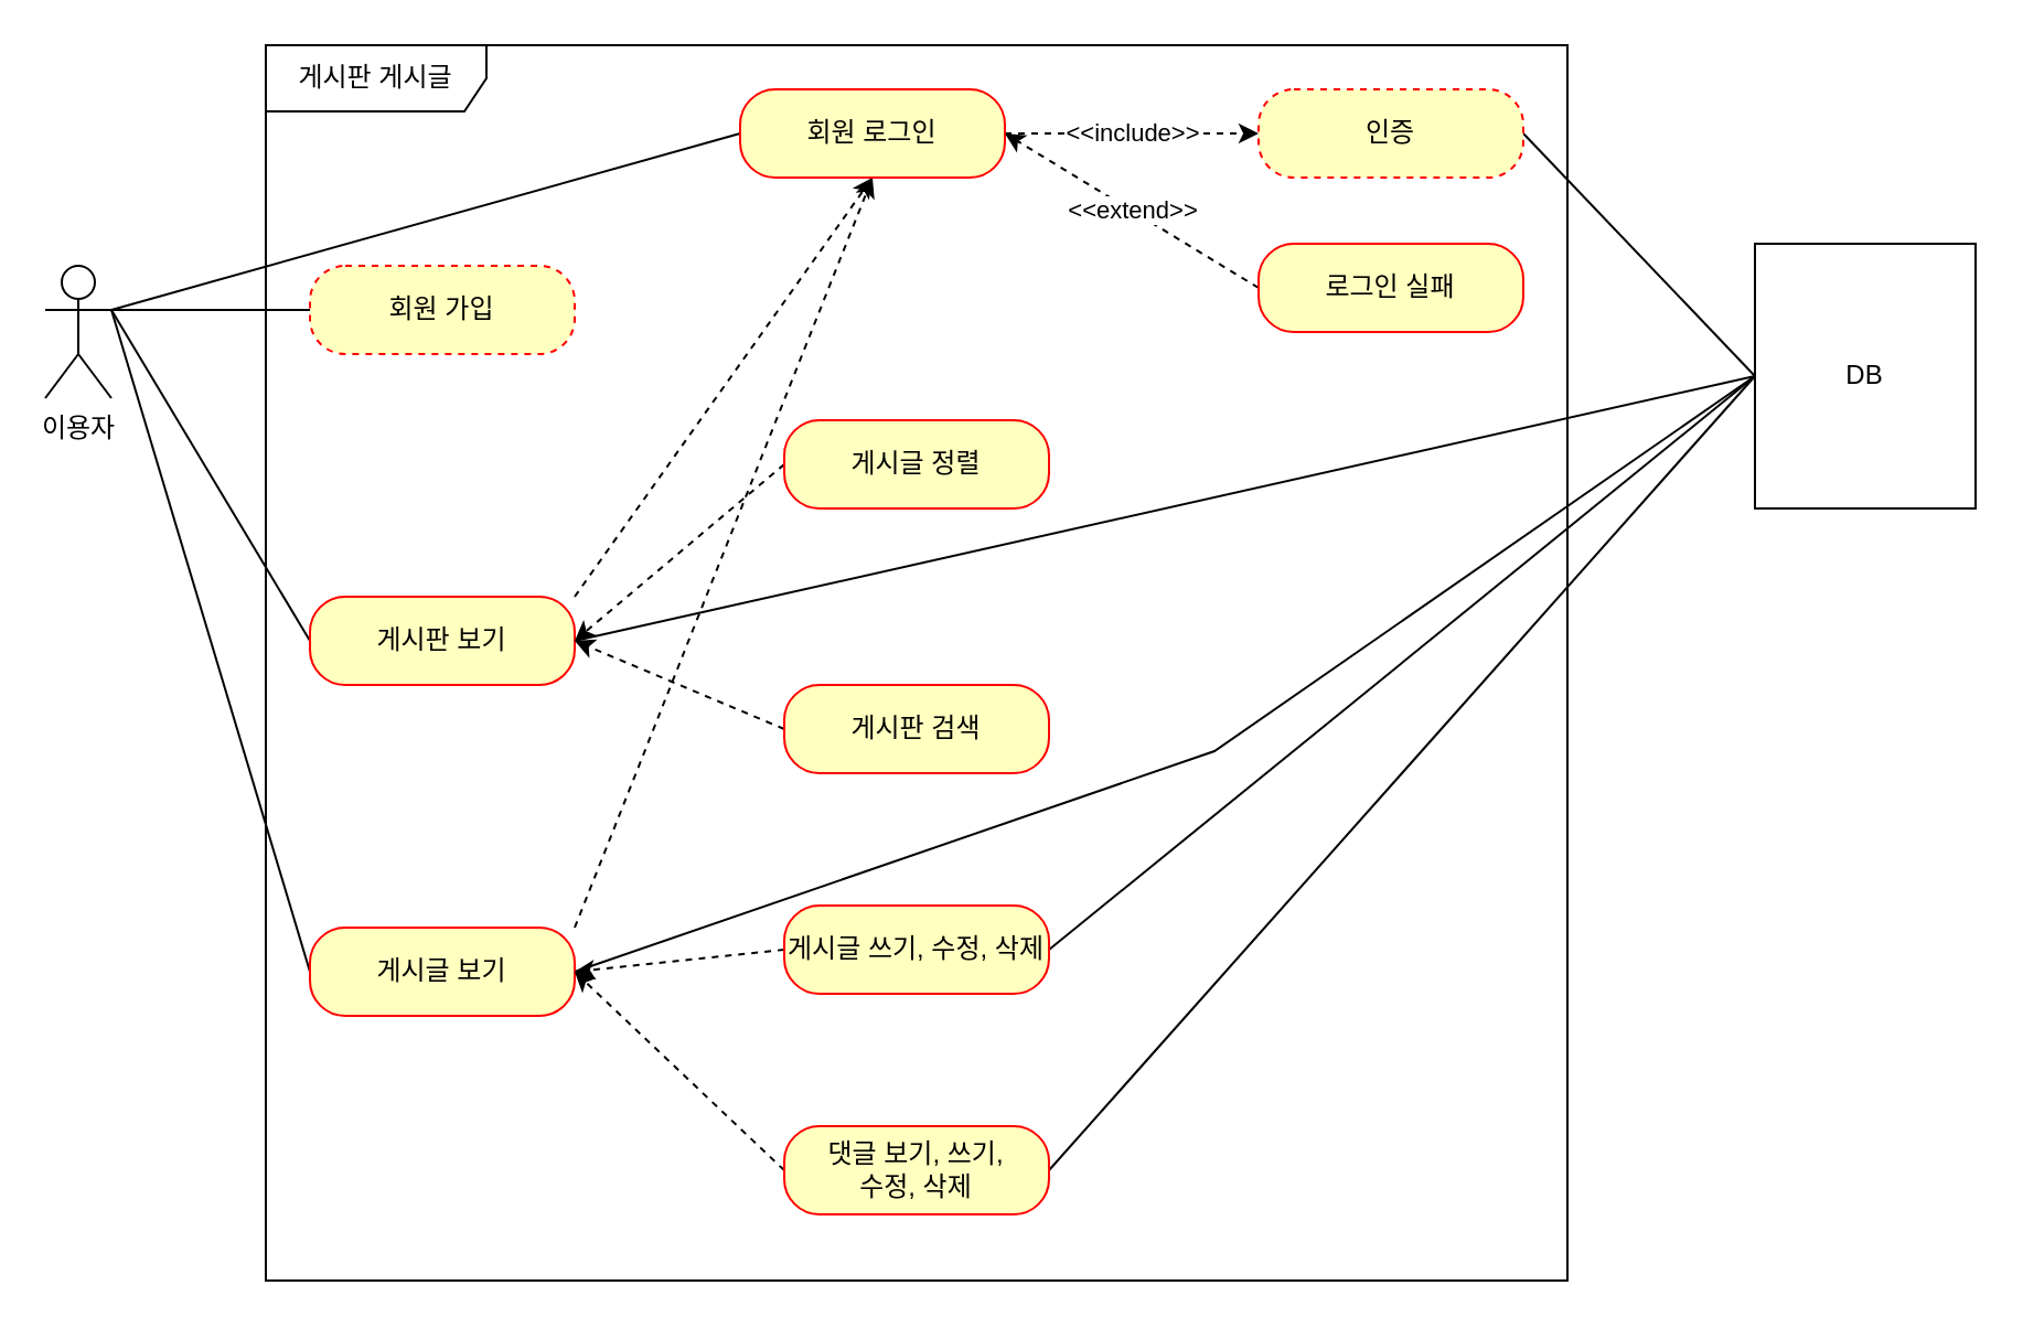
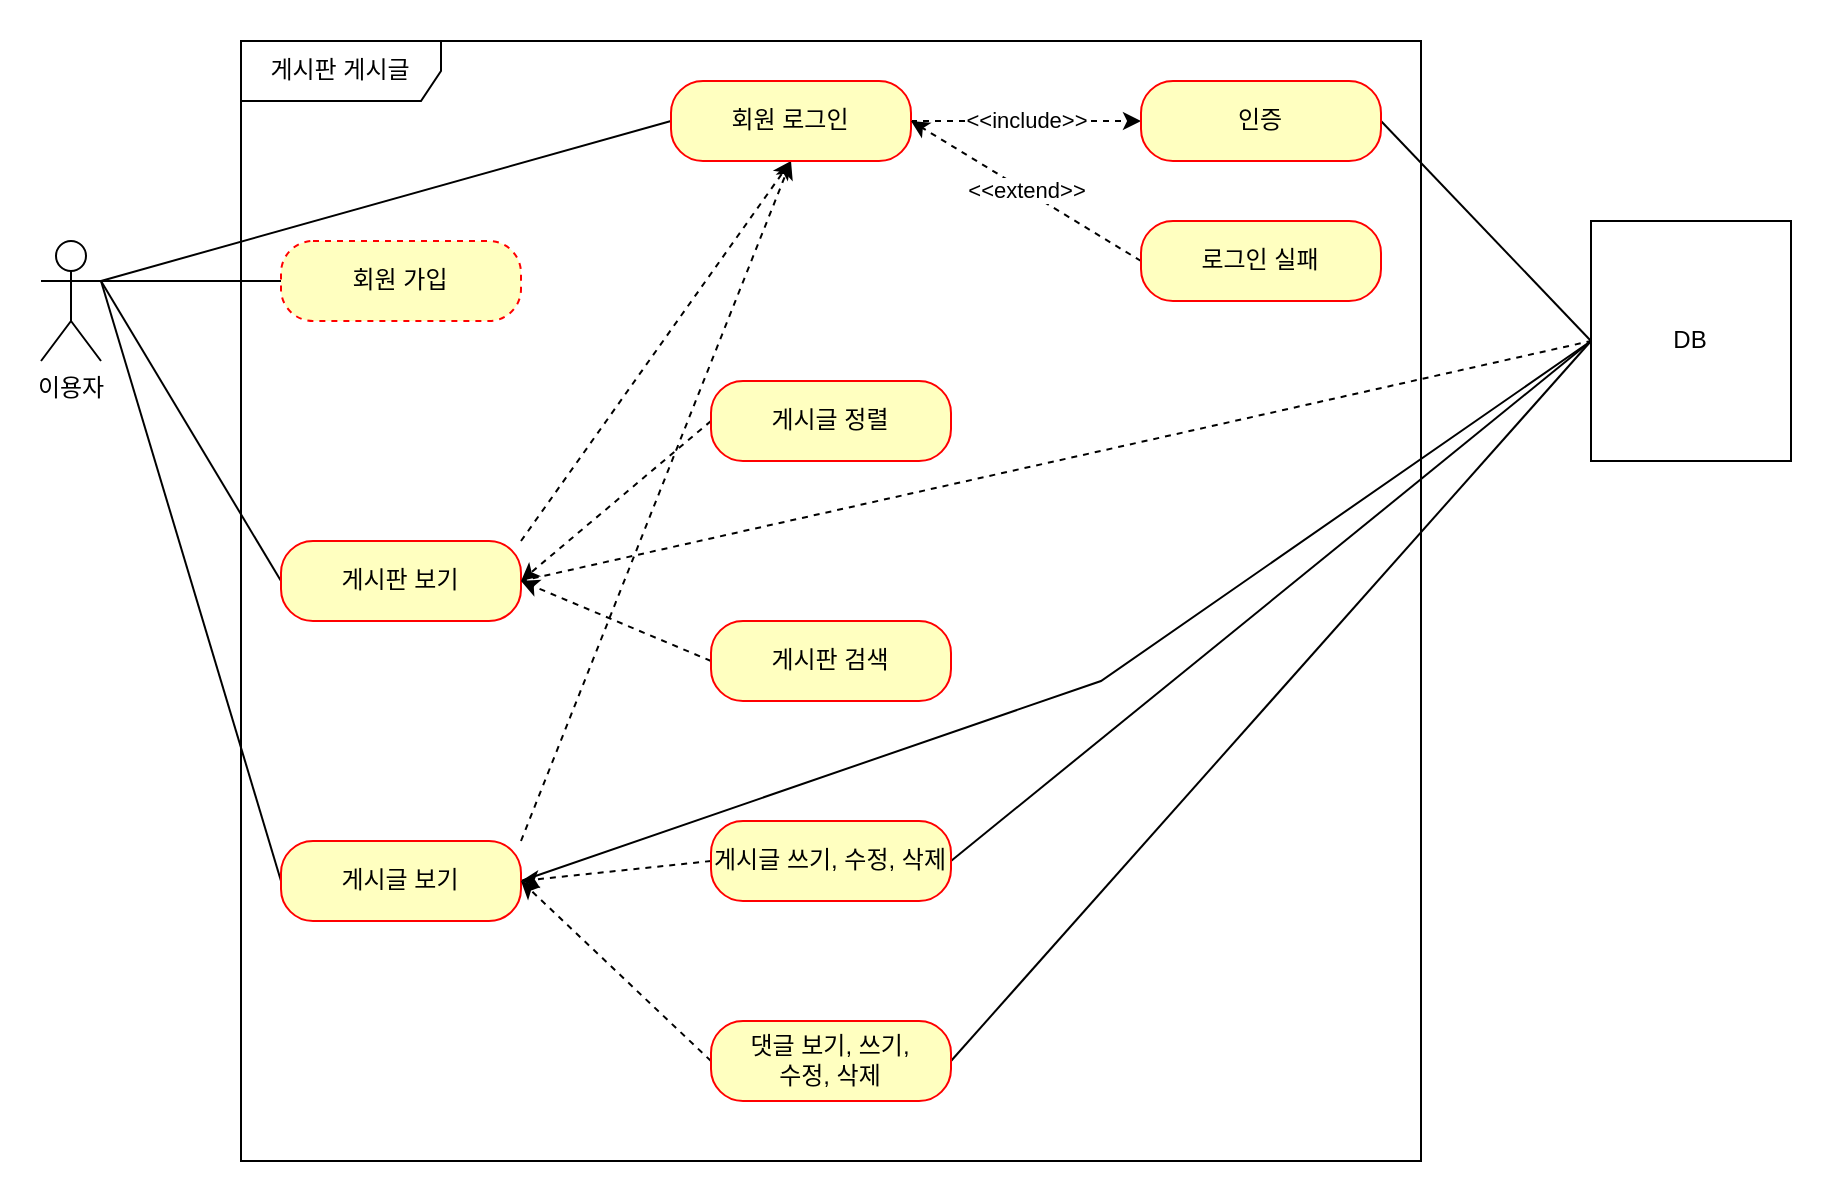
  <mxCell id="0" />
  <mxCell id="1" parent="0" />
  <mxCell id="2" value="이용자" style="shape=umlActor;verticalLabelPosition=bottom;verticalAlign=top;html=1;" vertex="1" parent="1"><mxGeometry x="20" y="120" width="30" height="60" as="geometry" /></mxCell>
  <mxCell id="3" value="게시판 게시글" style="shape=umlFrame;whiteSpace=wrap;html=1;pointerEvents=0;width=100;height=30;" vertex="1" parent="1"><mxGeometry x="120" y="20" width="590" height="560" as="geometry" /></mxCell>
  <mxCell id="4" style="rounded=0;orthogonalLoop=1;jettySize=auto;html=1;entryX=1;entryY=0.333;entryDx=0;entryDy=0;entryPerimeter=0;endArrow=none;endFill=0;" edge="1" parent="1" source="5" target="2"><mxGeometry relative="1" as="geometry" /></mxCell>
  <mxCell id="5" value="회원 가입" style="rounded=1;whiteSpace=wrap;html=1;arcSize=40;fontColor=#000000;fillColor=#ffffc0;strokeColor=#ff0000;dashed=1;" vertex="1" parent="1"><mxGeometry x="140" y="120" width="120" height="40" as="geometry" /></mxCell>
  <mxCell id="6" style="rounded=0;orthogonalLoop=1;jettySize=auto;html=1;exitX=0;exitY=0.5;exitDx=0;exitDy=0;entryX=1;entryY=0.333;entryDx=0;entryDy=0;entryPerimeter=0;endArrow=none;endFill=0;" edge="1" parent="1" source="9" target="2"><mxGeometry relative="1" as="geometry" /></mxCell>
  <mxCell id="7" style="rounded=0;orthogonalLoop=1;jettySize=auto;html=1;exitX=1;exitY=0;exitDx=0;exitDy=0;entryX=0.5;entryY=1;entryDx=0;entryDy=0;dashed=1;" edge="1" parent="1" source="9" target="16"><mxGeometry relative="1" as="geometry" /></mxCell>
- <mxCell id="8" style="rounded=0;orthogonalLoop=1;jettySize=auto;html=1;exitX=1;exitY=0.5;exitDx=0;exitDy=0;entryX=0;entryY=0.5;entryDx=0;entryDy=0;endArrow=none;endFill=0;" edge="1" parent="1" source="9" target="31"><mxGeometry relative="1" as="geometry" /></mxCell>
+ <mxCell id="8" style="rounded=0;orthogonalLoop=1;jettySize=auto;html=1;exitX=1;exitY=0.5;exitDx=0;exitDy=0;entryX=0;entryY=0.5;entryDx=0;entryDy=0;endArrow=none;endFill=0;dashed=1;" edge="1" parent="1" source="9" target="31"><mxGeometry relative="1" as="geometry" /></mxCell>
  <mxCell id="9" value="게시판 보기" style="rounded=1;whiteSpace=wrap;html=1;arcSize=40;fontColor=#000000;fillColor=#ffffc0;strokeColor=#ff0000;" vertex="1" parent="1"><mxGeometry x="140" y="270" width="120" height="40" as="geometry" /></mxCell>
  <mxCell id="10" style="rounded=0;orthogonalLoop=1;jettySize=auto;html=1;exitX=0;exitY=0.5;exitDx=0;exitDy=0;entryX=1;entryY=0.333;entryDx=0;entryDy=0;entryPerimeter=0;endArrow=none;endFill=0;" edge="1" parent="1" source="13" target="2"><mxGeometry relative="1" as="geometry" /></mxCell>
  <mxCell id="11" style="rounded=0;orthogonalLoop=1;jettySize=auto;html=1;exitX=1;exitY=0;exitDx=0;exitDy=0;entryX=0.5;entryY=1;entryDx=0;entryDy=0;dashed=1;" edge="1" parent="1" source="13" target="16"><mxGeometry relative="1" as="geometry" /></mxCell>
  <mxCell id="12" style="rounded=0;orthogonalLoop=1;jettySize=auto;html=1;exitX=1;exitY=0.5;exitDx=0;exitDy=0;entryX=0;entryY=0.5;entryDx=0;entryDy=0;endArrow=none;endFill=0;" edge="1" parent="1" source="13" target="31"><mxGeometry relative="1" as="geometry"><Array as="points"><mxPoint x="550" y="340" /></Array></mxGeometry></mxCell>
  <mxCell id="13" value="게시글 보기" style="rounded=1;whiteSpace=wrap;html=1;arcSize=40;fontColor=#000000;fillColor=#ffffc0;strokeColor=#ff0000;" vertex="1" parent="1"><mxGeometry x="140" y="420" width="120" height="40" as="geometry" /></mxCell>
  <mxCell id="14" style="rounded=0;orthogonalLoop=1;jettySize=auto;html=1;exitX=0;exitY=0.5;exitDx=0;exitDy=0;entryX=1;entryY=0.333;entryDx=0;entryDy=0;entryPerimeter=0;endArrow=none;endFill=0;" edge="1" parent="1" source="16" target="2"><mxGeometry relative="1" as="geometry" /></mxCell>
  <mxCell id="15" value="&amp;lt;&amp;lt;include&amp;gt;&amp;gt;" style="rounded=0;orthogonalLoop=1;jettySize=auto;html=1;exitX=1;exitY=0.5;exitDx=0;exitDy=0;entryX=0;entryY=0.5;entryDx=0;entryDy=0;endArrow=classic;endFill=1;dashed=1;" edge="1" parent="1" source="16" target="18"><mxGeometry relative="1" as="geometry" /></mxCell>
  <mxCell id="16" value="회원 로그인" style="rounded=1;whiteSpace=wrap;html=1;arcSize=40;fontColor=#000000;fillColor=#ffffc0;strokeColor=#ff0000;" vertex="1" parent="1"><mxGeometry x="335" y="40" width="120" height="40" as="geometry" /></mxCell>
  <mxCell id="17" style="rounded=0;orthogonalLoop=1;jettySize=auto;html=1;exitX=1;exitY=0.5;exitDx=0;exitDy=0;entryX=0;entryY=0.5;entryDx=0;entryDy=0;endArrow=none;endFill=0;" edge="1" parent="1" source="18" target="31"><mxGeometry relative="1" as="geometry" /></mxCell>
- <mxCell id="18" value="인증" style="rounded=1;whiteSpace=wrap;html=1;arcSize=40;fontColor=#000000;fillColor=#ffffc0;strokeColor=#ff0000;dashed=1;" vertex="1" parent="1"><mxGeometry x="570" y="40" width="120" height="40" as="geometry" /></mxCell>
+ <mxCell id="18" value="인증" style="rounded=1;whiteSpace=wrap;html=1;arcSize=40;fontColor=#000000;fillColor=#ffffc0;strokeColor=#ff0000;" vertex="1" parent="1"><mxGeometry x="570" y="40" width="120" height="40" as="geometry" /></mxCell>
  <mxCell id="19" value="&amp;lt;&amp;lt;extend&amp;gt;&amp;gt;" style="rounded=0;orthogonalLoop=1;jettySize=auto;html=1;exitX=0;exitY=0.5;exitDx=0;exitDy=0;entryX=1;entryY=0.5;entryDx=0;entryDy=0;endArrow=classic;endFill=1;dashed=1;startArrow=none;startFill=0;" edge="1" parent="1" source="20" target="16"><mxGeometry relative="1" as="geometry" /></mxCell>
  <mxCell id="20" value="로그인 실패" style="rounded=1;whiteSpace=wrap;html=1;arcSize=40;fontColor=#000000;fillColor=#ffffc0;strokeColor=#ff0000;" vertex="1" parent="1"><mxGeometry x="570" y="110" width="120" height="40" as="geometry" /></mxCell>
  <mxCell id="21" style="rounded=0;orthogonalLoop=1;jettySize=auto;html=1;exitX=0;exitY=0.5;exitDx=0;exitDy=0;entryX=1;entryY=0.5;entryDx=0;entryDy=0;dashed=1;" edge="1" parent="1" source="22" target="9"><mxGeometry relative="1" as="geometry" /></mxCell>
  <mxCell id="22" value="게시글 정렬" style="rounded=1;whiteSpace=wrap;html=1;arcSize=40;fontColor=#000000;fillColor=#ffffc0;strokeColor=#ff0000;" vertex="1" parent="1"><mxGeometry x="355" y="190" width="120" height="40" as="geometry" /></mxCell>
  <mxCell id="23" style="rounded=0;orthogonalLoop=1;jettySize=auto;html=1;exitX=0;exitY=0.5;exitDx=0;exitDy=0;dashed=1;" edge="1" parent="1" source="24"><mxGeometry relative="1" as="geometry"><mxPoint x="260" y="290" as="targetPoint" /></mxGeometry></mxCell>
  <mxCell id="24" value="게시판 검색" style="rounded=1;whiteSpace=wrap;html=1;arcSize=40;fontColor=#000000;fillColor=#ffffc0;strokeColor=#ff0000;" vertex="1" parent="1"><mxGeometry x="355" y="310" width="120" height="40" as="geometry" /></mxCell>
  <mxCell id="25" style="rounded=0;orthogonalLoop=1;jettySize=auto;html=1;exitX=0;exitY=0.5;exitDx=0;exitDy=0;entryX=1;entryY=0.5;entryDx=0;entryDy=0;dashed=1;" edge="1" parent="1" source="27" target="13"><mxGeometry relative="1" as="geometry" /></mxCell>
  <mxCell id="26" style="rounded=0;orthogonalLoop=1;jettySize=auto;html=1;exitX=1;exitY=0.5;exitDx=0;exitDy=0;entryX=0;entryY=0.5;entryDx=0;entryDy=0;endArrow=none;endFill=0;" edge="1" parent="1" source="27" target="31"><mxGeometry relative="1" as="geometry" /></mxCell>
  <mxCell id="27" value="게시글 쓰기, 수정, 삭제" style="rounded=1;whiteSpace=wrap;html=1;arcSize=40;fontColor=#000000;fillColor=#ffffc0;strokeColor=#ff0000;" vertex="1" parent="1"><mxGeometry x="355" y="410" width="120" height="40" as="geometry" /></mxCell>
  <mxCell id="28" style="rounded=0;orthogonalLoop=1;jettySize=auto;html=1;exitX=0;exitY=0.5;exitDx=0;exitDy=0;entryX=1;entryY=0.5;entryDx=0;entryDy=0;dashed=1;" edge="1" parent="1" source="30" target="13"><mxGeometry relative="1" as="geometry" /></mxCell>
  <mxCell id="29" style="rounded=0;orthogonalLoop=1;jettySize=auto;html=1;exitX=1;exitY=0.5;exitDx=0;exitDy=0;entryX=0;entryY=0.5;entryDx=0;entryDy=0;endArrow=none;endFill=0;" edge="1" parent="1" source="30" target="31"><mxGeometry relative="1" as="geometry" /></mxCell>
  <mxCell id="30" value="댓글 보기, 쓰기,&lt;br&gt;수정, 삭제" style="rounded=1;whiteSpace=wrap;html=1;arcSize=40;fontColor=#000000;fillColor=#ffffc0;strokeColor=#ff0000;" vertex="1" parent="1"><mxGeometry x="355" y="510" width="120" height="40" as="geometry" /></mxCell>
  <mxCell id="31" value="DB" style="html=1;dropTarget=0;whiteSpace=wrap;" vertex="1" parent="1"><mxGeometry x="795" y="110" width="100" height="120" as="geometry" /></mxCell>
